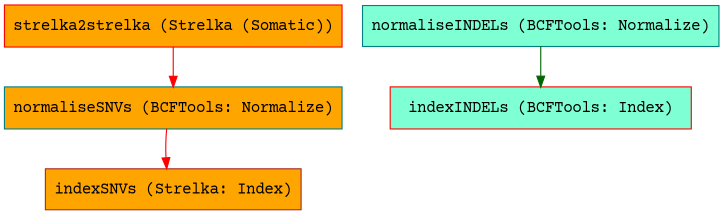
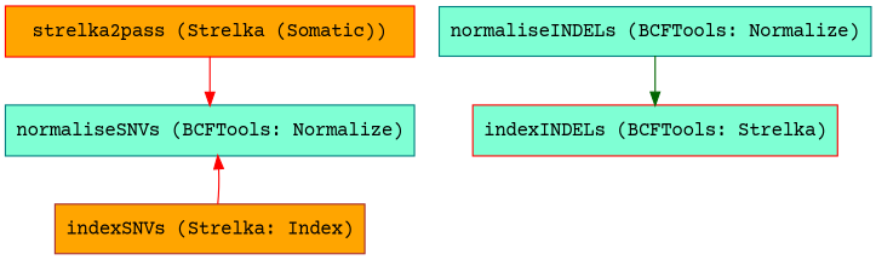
  digraph {
    fontname="Courier Prime"
    node [color=red fillcolor=orange fontname="Courier Prime" shape=record style=filled]
    edge [color=red fontname="Courier Prime"]
-   n1 [label="strelka2strelka (Strelka (Somatic))"]
-   n2 [color=teal label="normaliseSNVs (BCFTools: Normalize)"]
+   n1 [label="strelka2pass (Strelka (Somatic))"]
+   n2 [color=teal fillcolor=aquamarine label="normaliseSNVs (BCFTools: Normalize)"]
    n3 [color=brown label="indexSNVs (Strelka: Index)"]
    n4 [color=teal fillcolor=aquamarine label="normaliseINDELs (BCFTools: Normalize)"]
-   n5 [fillcolor=aquamarine label="indexINDELs (BCFTools: Index)"]
+   n5 [fillcolor=aquamarine label="indexINDELs (BCFTools: Strelka)"]
    n1 -> n2
-   n2 -> n3
+   n3 -> n2
    n4 -> n5 [color=darkgreen]
  }
